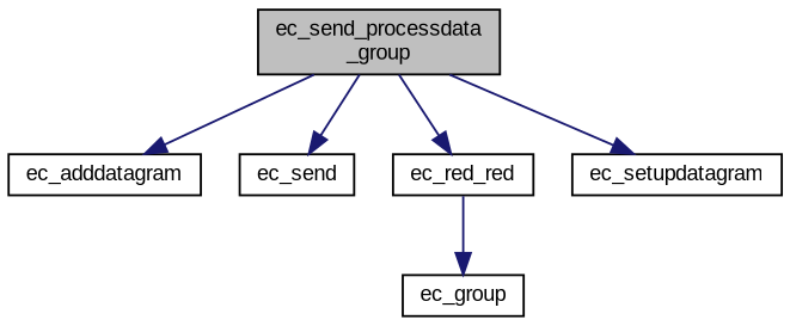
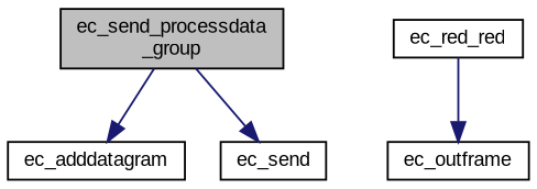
  digraph {
    fontname="Liberation Sans"
    rankdir=TB
    node [color=black fillcolor=white fontname="Liberation Sans" fontsize=10 shape=record style=filled]
    edge [color=midnightblue fontname="Liberation Sans" fontsize=10 labelfontname=Helvetica labelfontsize=10 style=solid]
    n1 [fillcolor=grey75 fontcolor=black height=0.2 label="ec_send_processdata\l_group" width=0.4]
    n2 [height=0.2 label=ec_adddatagram width=0.4]
    n3 [height=0.2 label=ec_send width=0.4]
    n4 [height=0.2 label=ec_red_red width=0.4]
-   n5 [height=0.2 label=ec_setupdatagram width=0.4]
-   n6 [height=0.2 label=ec_group width=0.4]
+   n6 [height=0.2 label=ec_outframe width=0.4]
    n1 -> n2
    n1 -> n3
-   n1 -> n4
-   n1 -> n5
    n4 -> n6
  }
